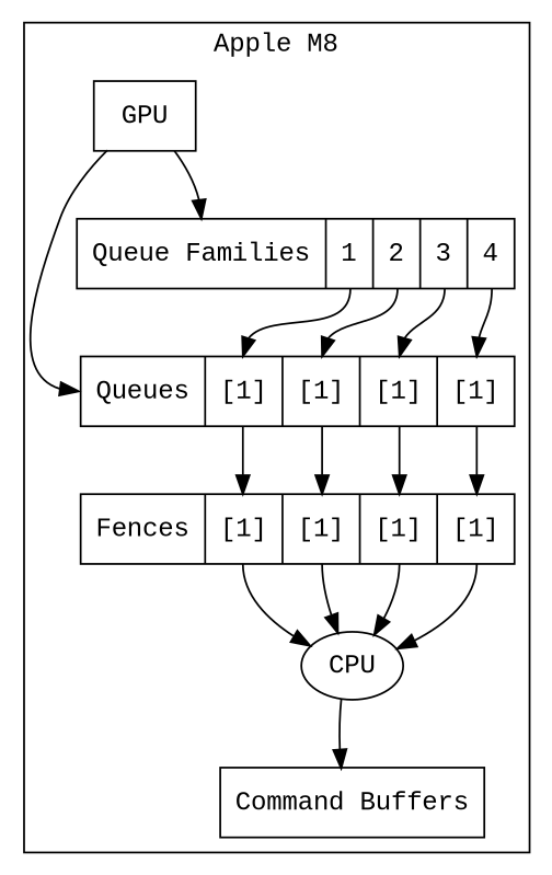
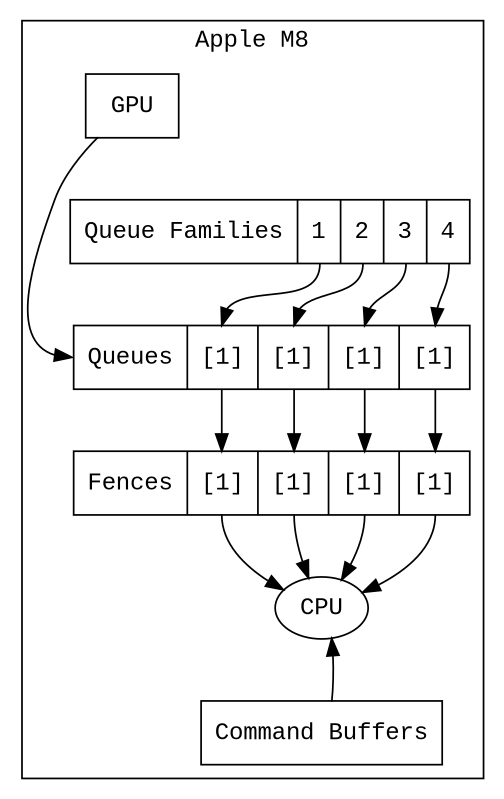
  digraph {
    fontname="Liberation Mono"
    node [fontname="Liberation Mono" shape=record]
    edge [fontname="Liberation Mono"]
    GPU
    n2 [label="<f0> Queue Families| <f1> 1 | <f2> 2 | <f3> 3 | <f4> 4"]
    n3 [label="<f0> Queues| <f1> [1] | <f2> [1] | <f3> [1] | <f4> [1]"]
    n4 [label="<f0> Fences| <f1> [1] | <f2> [1] | <f3> [1] | <f4> [1]"]
    CPU [shape=""]
    n6 [label="<f0> Command Buffers"]
    subgraph cluster_1 {
      label="Apple M8"
      GPU
      n2
      n3
      n4
      CPU
      n6
    }
-   GPU -> n2 [headport=f0]
    GPU -> n3 [headport=f0]
    n2 -> n3 [headport=f1 tailport=f1]
    n2 -> n3 [headport=f2 tailport=f2]
    n2 -> n3 [headport=f3 tailport=f3]
    n2 -> n3 [headport=f4 tailport=f4]
    n3 -> n4 [headport=f1 tailport=f1]
    n3 -> n4 [headport=f2 tailport=f2]
    n3 -> n4 [headport=f3 tailport=f3]
    n3 -> n4 [headport=f4 tailport=f4]
    n4 -> CPU [tailport=f1]
    n4 -> CPU [tailport=f2]
    n4 -> CPU [tailport=f3]
    n4 -> CPU [tailport=f4]
-   CPU -> n6
+   n6 -> CPU
  }
